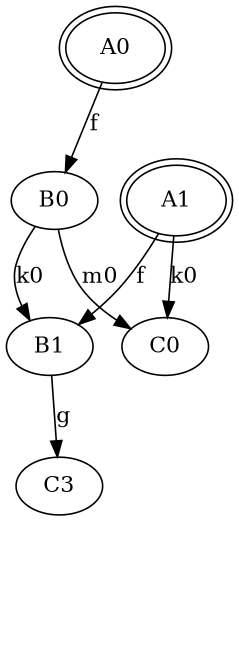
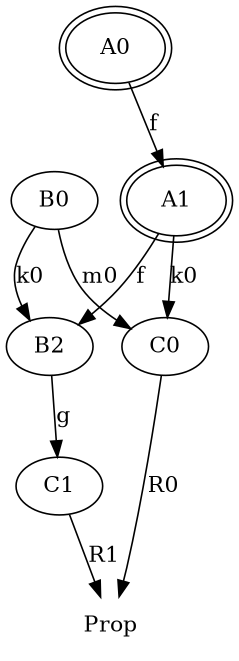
  digraph {
    node [peripheries=1]
    n1 [label=A0 peripheries=2]
    n2 [label=B0]
-   n3 [label=B1]
-   n4 [label=C3]
+   n3 [label=B2]
+   n4 [label=C1]
    n5 [label=C0]
    n6 [label=A1 peripheries=2]
-   n1 -> n2 [label=f]
+   Prop [peripheries=0]
+   n1 -> n6 [label=f]
    n2 -> n3 [label=k0]
    n2 -> n5 [label=m0]
    n3 -> n4 [label=g]
+   n4 -> Prop [label=R1]
+   n5 -> Prop [label=R0]
    n6 -> n3 [label=f]
    n6 -> n5 [label=k0]
  }
